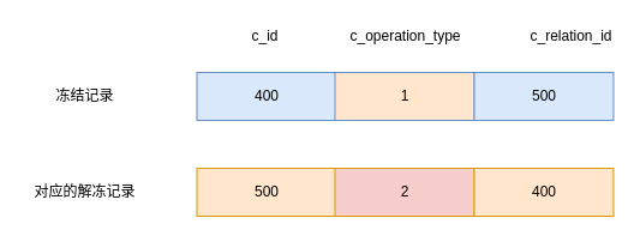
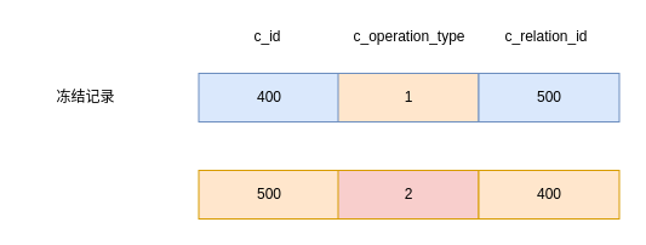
  <mxCell id="0" />
  <mxCell id="1" parent="0" />
  <mxCell id="2" value="c_id" style="text;html=1;align=center;verticalAlign=middle;resizable=0;points=[];autosize=1;strokeColor=none;fillColor=none;" vertex="1" parent="1"><mxGeometry x="200" y="20" width="40" height="20" as="geometry" /></mxCell>
- <mxCell id="3" value="c_relation_id" style="text;html=1;align=center;verticalAlign=middle;resizable=0;points=[];autosize=1;strokeColor=none;fillColor=none;" vertex="1" parent="1"><mxGeometry x="435" y="20" width="80" height="20" as="geometry" /></mxCell>
+ <mxCell id="3" value="c_relation_id" style="text;html=1;align=center;verticalAlign=middle;resizable=0;points=[];autosize=1;strokeColor=none;fillColor=none;" vertex="1" parent="1"><mxGeometry x="410" y="20" width="80" height="20" as="geometry" /></mxCell>
  <mxCell id="4" value="&lt;span style=&quot;text-align: left&quot;&gt;c_operation_type&lt;/span&gt;" style="text;html=1;align=center;verticalAlign=middle;resizable=0;points=[];autosize=1;strokeColor=none;fillColor=none;" vertex="1" parent="1"><mxGeometry x="282" y="20" width="110" height="20" as="geometry" /></mxCell>
  <mxCell id="5" value="冻结记录" style="text;html=1;align=center;verticalAlign=middle;resizable=0;points=[];autosize=1;strokeColor=none;fillColor=none;" vertex="1" parent="1"><mxGeometry x="40" y="70" width="60" height="20" as="geometry" /></mxCell>
- <mxCell id="6" value="对应的解冻记录" style="text;html=1;align=center;verticalAlign=middle;resizable=0;points=[];autosize=1;strokeColor=none;fillColor=none;" vertex="1" parent="1"><mxGeometry x="20" y="150" width="100" height="20" as="geometry" /></mxCell>
  <mxCell id="7" value="400" style="rounded=0;whiteSpace=wrap;html=1;fillColor=#dae8fc;strokeColor=#6c8ebf;" vertex="1" parent="1"><mxGeometry x="163.5" y="60" width="116" height="40" as="geometry" /></mxCell>
  <mxCell id="8" value="1" style="rounded=0;whiteSpace=wrap;html=1;fillColor=#ffe6cc;strokeColor=#6c8ebf;" vertex="1" parent="1"><mxGeometry x="278.5" y="60" width="116" height="40" as="geometry" /></mxCell>
  <mxCell id="9" value="500" style="rounded=0;whiteSpace=wrap;html=1;fillColor=#dae8fc;strokeColor=#6c8ebf;" vertex="1" parent="1"><mxGeometry x="394.5" y="60" width="116" height="40" as="geometry" /></mxCell>
  <mxCell id="10" value="500" style="rounded=0;whiteSpace=wrap;html=1;fillColor=#ffe6cc;strokeColor=#d79b00;" vertex="1" parent="1"><mxGeometry x="163.5" y="140" width="116" height="40" as="geometry" /></mxCell>
  <mxCell id="11" value="2" style="rounded=0;whiteSpace=wrap;html=1;fillColor=#f8cecc;strokeColor=#d79b00;" vertex="1" parent="1"><mxGeometry x="278.5" y="140" width="116" height="40" as="geometry" /></mxCell>
  <mxCell id="12" value="400" style="rounded=0;whiteSpace=wrap;html=1;fillColor=#ffe6cc;strokeColor=#d79b00;" vertex="1" parent="1"><mxGeometry x="394.5" y="140" width="116" height="40" as="geometry" /></mxCell>
